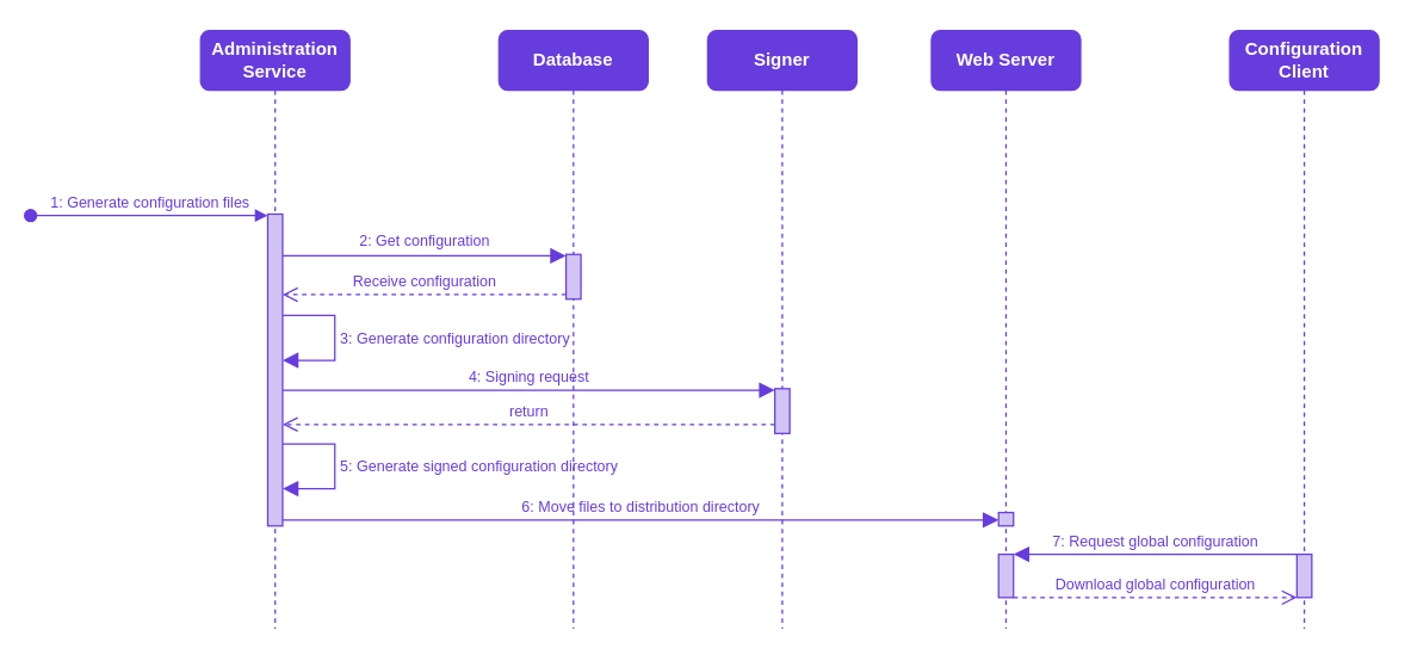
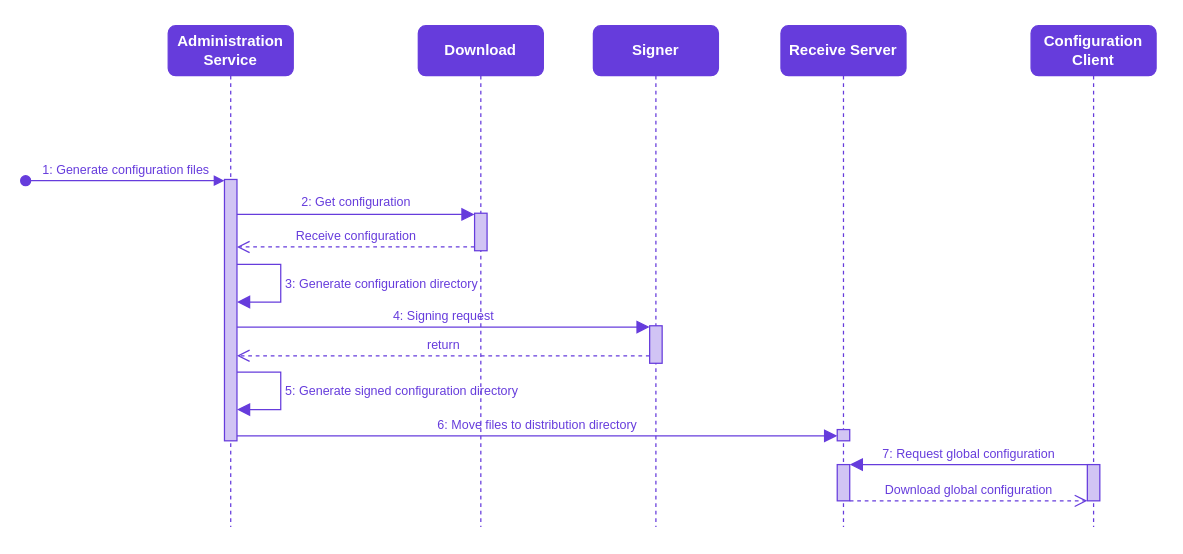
  <mxCell id="0" />
  <mxCell id="1" parent="0" />
  <mxCell id="2" value="Administration Service" style="shape=umlLifeline;perimeter=lifelinePerimeter;whiteSpace=wrap;html=1;container=1;dropTarget=0;collapsible=0;recursiveResize=0;outlineConnect=0;portConstraint=eastwest;newEdgeStyle={&quot;edgeStyle&quot;:&quot;elbowEdgeStyle&quot;,&quot;elbow&quot;:&quot;vertical&quot;,&quot;curved&quot;:0,&quot;rounded&quot;:0};fontSize=12;fillColor=#663CDC;strokeColor=#663CDC;gradientColor=none;perimeterSpacing=0;glass=0;rounded=1;fontColor=#FFFFFF;fontStyle=1" vertex="1" parent="1"><mxGeometry x="134" y="20" width="100" height="401" as="geometry" /></mxCell>
  <mxCell id="3" value="" style="html=1;points=[];perimeter=orthogonalPerimeter;outlineConnect=0;targetShapes=umlLifeline;portConstraint=eastwest;newEdgeStyle={&quot;edgeStyle&quot;:&quot;elbowEdgeStyle&quot;,&quot;elbow&quot;:&quot;vertical&quot;,&quot;curved&quot;:0,&quot;rounded&quot;:0};fontSize=16;fillColor=#D1C4F4;strokeColor=#663CDC;" vertex="1" parent="2"><mxGeometry x="45" y="123" width="10" height="209" as="geometry" /></mxCell>
  <mxCell id="4" value="3: Generate configuration directory" style="html=1;align=left;spacingLeft=2;endArrow=block;rounded=0;edgeStyle=orthogonalEdgeStyle;curved=0;rounded=0;labelBackgroundColor=none;strokeColor=#663CDC;fontFamily=Helvetica;fontSize=10;fontColor=#663CDC;endSize=8;shape=connector;elbow=vertical;" edge="1" target="3" parent="2" source="3"><mxGeometry x="-0.005" relative="1" as="geometry"><mxPoint x="60" y="191" as="sourcePoint" /><Array as="points"><mxPoint x="90" y="191" /><mxPoint x="90" y="221" /></Array><mxPoint x="65" y="221" as="targetPoint" /><mxPoint as="offset" /></mxGeometry></mxCell>
  <mxCell id="5" value="5: Generate signed configuration directory" style="html=1;align=left;spacingLeft=2;endArrow=block;rounded=0;edgeStyle=orthogonalEdgeStyle;curved=0;rounded=0;labelBackgroundColor=none;strokeColor=#663CDC;fontFamily=Helvetica;fontSize=10;fontColor=#663CDC;endSize=8;shape=connector;elbow=vertical;" edge="1" parent="2" source="3" target="3"><mxGeometry x="-0.005" relative="1" as="geometry"><mxPoint x="64" y="277" as="sourcePoint" /><Array as="points"><mxPoint x="90" y="277" /><mxPoint x="90" y="307" /></Array><mxPoint x="64" y="307" as="targetPoint" /><mxPoint as="offset" /></mxGeometry></mxCell>
- <mxCell id="6" value="Database" style="shape=umlLifeline;perimeter=lifelinePerimeter;whiteSpace=wrap;html=1;container=1;dropTarget=0;collapsible=0;recursiveResize=0;outlineConnect=0;portConstraint=eastwest;newEdgeStyle={&quot;edgeStyle&quot;:&quot;elbowEdgeStyle&quot;,&quot;elbow&quot;:&quot;vertical&quot;,&quot;curved&quot;:0,&quot;rounded&quot;:0};fontSize=12;fillColor=#663CDC;strokeColor=#663CDC;gradientColor=none;perimeterSpacing=0;glass=0;rounded=1;fontColor=#FFFFFF;fontStyle=1" vertex="1" parent="1"><mxGeometry x="334" y="20" width="100" height="401" as="geometry" /></mxCell>
+ <mxCell id="6" value="Download" style="shape=umlLifeline;perimeter=lifelinePerimeter;whiteSpace=wrap;html=1;container=1;dropTarget=0;collapsible=0;recursiveResize=0;outlineConnect=0;portConstraint=eastwest;newEdgeStyle={&quot;edgeStyle&quot;:&quot;elbowEdgeStyle&quot;,&quot;elbow&quot;:&quot;vertical&quot;,&quot;curved&quot;:0,&quot;rounded&quot;:0};fontSize=12;fillColor=#663CDC;strokeColor=#663CDC;gradientColor=none;perimeterSpacing=0;glass=0;rounded=1;fontColor=#FFFFFF;fontStyle=1" vertex="1" parent="1"><mxGeometry x="334" y="20" width="100" height="401" as="geometry" /></mxCell>
  <mxCell id="7" value="" style="html=1;points=[];perimeter=orthogonalPerimeter;outlineConnect=0;targetShapes=umlLifeline;portConstraint=eastwest;newEdgeStyle={&quot;edgeStyle&quot;:&quot;elbowEdgeStyle&quot;,&quot;elbow&quot;:&quot;vertical&quot;,&quot;curved&quot;:0,&quot;rounded&quot;:0};fontSize=16;fillColor=#D1C4F4;strokeColor=#663CDC;" vertex="1" parent="6"><mxGeometry x="45" y="150" width="10" height="30" as="geometry" /></mxCell>
- <mxCell id="8" value="Web Server" style="shape=umlLifeline;perimeter=lifelinePerimeter;whiteSpace=wrap;html=1;container=1;dropTarget=0;collapsible=0;recursiveResize=0;outlineConnect=0;portConstraint=eastwest;newEdgeStyle={&quot;edgeStyle&quot;:&quot;elbowEdgeStyle&quot;,&quot;elbow&quot;:&quot;vertical&quot;,&quot;curved&quot;:0,&quot;rounded&quot;:0};fontSize=12;fillColor=#663CDC;strokeColor=#663CDC;gradientColor=none;perimeterSpacing=0;glass=0;rounded=1;fontColor=#FFFFFF;fontStyle=1" vertex="1" parent="1"><mxGeometry x="624" y="20" width="100" height="401" as="geometry" /></mxCell>
+ <mxCell id="8" value="Receive Server" style="shape=umlLifeline;perimeter=lifelinePerimeter;whiteSpace=wrap;html=1;container=1;dropTarget=0;collapsible=0;recursiveResize=0;outlineConnect=0;portConstraint=eastwest;newEdgeStyle={&quot;edgeStyle&quot;:&quot;elbowEdgeStyle&quot;,&quot;elbow&quot;:&quot;vertical&quot;,&quot;curved&quot;:0,&quot;rounded&quot;:0};fontSize=12;fillColor=#663CDC;strokeColor=#663CDC;gradientColor=none;perimeterSpacing=0;glass=0;rounded=1;fontColor=#FFFFFF;fontStyle=1" vertex="1" parent="1"><mxGeometry x="624" y="20" width="100" height="401" as="geometry" /></mxCell>
  <mxCell id="9" value="" style="html=1;points=[];perimeter=orthogonalPerimeter;outlineConnect=0;targetShapes=umlLifeline;portConstraint=eastwest;newEdgeStyle={&quot;edgeStyle&quot;:&quot;elbowEdgeStyle&quot;,&quot;elbow&quot;:&quot;vertical&quot;,&quot;curved&quot;:0,&quot;rounded&quot;:0};strokeColor=#663CDC;fontFamily=Helvetica;fontSize=10;fontColor=#663CDC;fillColor=#D1C4F4;" vertex="1" parent="8"><mxGeometry x="45" y="323" width="10" height="9" as="geometry" /></mxCell>
  <mxCell id="10" value="" style="html=1;points=[];perimeter=orthogonalPerimeter;outlineConnect=0;targetShapes=umlLifeline;portConstraint=eastwest;newEdgeStyle={&quot;edgeStyle&quot;:&quot;elbowEdgeStyle&quot;,&quot;elbow&quot;:&quot;vertical&quot;,&quot;curved&quot;:0,&quot;rounded&quot;:0};strokeColor=#663CDC;fontFamily=Helvetica;fontSize=10;fontColor=#663CDC;fillColor=#D1C4F4;" vertex="1" parent="8"><mxGeometry x="45" y="351" width="10" height="29" as="geometry" /></mxCell>
  <mxCell id="11" value="Signer" style="shape=umlLifeline;perimeter=lifelinePerimeter;whiteSpace=wrap;html=1;container=1;dropTarget=0;collapsible=0;recursiveResize=0;outlineConnect=0;portConstraint=eastwest;newEdgeStyle={&quot;edgeStyle&quot;:&quot;elbowEdgeStyle&quot;,&quot;elbow&quot;:&quot;vertical&quot;,&quot;curved&quot;:0,&quot;rounded&quot;:0};fontSize=12;fillColor=#663CDC;strokeColor=#663CDC;gradientColor=none;perimeterSpacing=0;glass=0;rounded=1;fontColor=#FFFFFF;fontStyle=1" vertex="1" parent="1"><mxGeometry x="474" y="20" width="100" height="401" as="geometry" /></mxCell>
  <mxCell id="12" value="" style="html=1;points=[];perimeter=orthogonalPerimeter;outlineConnect=0;targetShapes=umlLifeline;portConstraint=eastwest;newEdgeStyle={&quot;edgeStyle&quot;:&quot;elbowEdgeStyle&quot;,&quot;elbow&quot;:&quot;vertical&quot;,&quot;curved&quot;:0,&quot;rounded&quot;:0};strokeColor=#663CDC;fontFamily=Helvetica;fontSize=10;fontColor=#663CDC;fillColor=#D1C4F4;" vertex="1" parent="11"><mxGeometry x="45" y="240" width="10" height="30" as="geometry" /></mxCell>
  <mxCell id="13" value="Configuration Client" style="shape=umlLifeline;perimeter=lifelinePerimeter;whiteSpace=wrap;html=1;container=1;dropTarget=0;collapsible=0;recursiveResize=0;outlineConnect=0;portConstraint=eastwest;newEdgeStyle={&quot;edgeStyle&quot;:&quot;elbowEdgeStyle&quot;,&quot;elbow&quot;:&quot;vertical&quot;,&quot;curved&quot;:0,&quot;rounded&quot;:0};fontSize=12;fillColor=#663CDC;strokeColor=#663CDC;gradientColor=none;perimeterSpacing=0;glass=0;rounded=1;fontColor=#FFFFFF;fontStyle=1" vertex="1" parent="1"><mxGeometry x="824" y="20" width="100" height="401" as="geometry" /></mxCell>
  <mxCell id="14" value="" style="html=1;points=[];perimeter=orthogonalPerimeter;outlineConnect=0;targetShapes=umlLifeline;portConstraint=eastwest;newEdgeStyle={&quot;edgeStyle&quot;:&quot;elbowEdgeStyle&quot;,&quot;elbow&quot;:&quot;vertical&quot;,&quot;curved&quot;:0,&quot;rounded&quot;:0};strokeColor=#663CDC;fontFamily=Helvetica;fontSize=10;fontColor=#663CDC;fillColor=#D1C4F4;" vertex="1" parent="13"><mxGeometry x="45" y="351" width="10" height="29" as="geometry" /></mxCell>
  <mxCell id="15" value="&lt;span style=&quot;font-size: 10px;&quot;&gt;&lt;font color=&quot;#663cdc&quot;&gt;2: Get configuration&lt;/font&gt;&lt;/span&gt;" style="html=1;verticalAlign=bottom;endArrow=block;edgeStyle=elbowEdgeStyle;elbow=vertical;curved=0;rounded=0;labelBackgroundColor=none;strokeColor=#663CDC;fontFamily=Helvetica;fontSize=16;fontColor=default;startSize=8;endSize=8;shape=connector;" edge="1" parent="1" source="3" target="7"><mxGeometry width="80" relative="1" as="geometry"><mxPoint x="204" y="171" as="sourcePoint" /><mxPoint y="171" as="targetPoint" x="274" /><Array as="points"><mxPoint x="324" y="171" /></Array></mxGeometry></mxCell>
  <mxCell id="16" value="Receive configuration" style="html=1;verticalAlign=bottom;endArrow=open;dashed=1;endSize=8;edgeStyle=elbowEdgeStyle;elbow=vertical;curved=0;rounded=0;labelBackgroundColor=none;strokeColor=#663CDC;fontFamily=Helvetica;fontSize=10;fontColor=#663CDC;shape=connector;" edge="1" parent="1" source="7" target="3"><mxGeometry relative="1" as="geometry"><mxPoint x="484" y="201" as="sourcePoint" /><mxPoint x="404" y="201" as="targetPoint" /><Array as="points"><mxPoint x="335" y="197" /><mxPoint x="324" y="191" /></Array></mxGeometry></mxCell>
  <mxCell id="17" value="4: Signing request" style="html=1;verticalAlign=bottom;endArrow=block;edgeStyle=elbowEdgeStyle;elbow=vertical;curved=0;rounded=0;labelBackgroundColor=none;strokeColor=#663CDC;fontFamily=Helvetica;fontSize=10;fontColor=#663CDC;endSize=8;shape=connector;" edge="1" parent="1" source="3" target="12"><mxGeometry width="80" relative="1" as="geometry"><mxPoint x="204" y="261" as="sourcePoint" /><mxPoint x="514" y="261" as="targetPoint" /><Array as="points"><mxPoint x="444" y="261" /></Array></mxGeometry></mxCell>
  <mxCell id="18" value="return" style="html=1;verticalAlign=bottom;endArrow=open;dashed=1;endSize=8;edgeStyle=elbowEdgeStyle;elbow=vertical;curved=0;rounded=0;labelBackgroundColor=none;strokeColor=#663CDC;fontFamily=Helvetica;fontSize=10;fontColor=#663CDC;shape=connector;" edge="1" parent="1" target="3"><mxGeometry relative="1" as="geometry"><mxPoint x="519" y="284.048" as="sourcePoint" /><mxPoint x="198" y="284.048" as="targetPoint" /></mxGeometry></mxCell>
  <mxCell id="19" value="6: Move files to distribution directory" style="html=1;verticalAlign=bottom;endArrow=block;edgeStyle=elbowEdgeStyle;elbow=vertical;curved=0;rounded=0;labelBackgroundColor=none;strokeColor=#663CDC;fontFamily=Helvetica;fontSize=10;fontColor=#663CDC;endSize=8;shape=connector;" edge="1" parent="1" source="3" target="9"><mxGeometry width="80" relative="1" as="geometry"><mxPoint x="198" y="343.524" as="sourcePoint" /><mxPoint x="644" y="344" as="targetPoint" /></mxGeometry></mxCell>
  <mxCell id="20" value="7: Request global configuration" style="html=1;verticalAlign=bottom;endArrow=block;edgeStyle=elbowEdgeStyle;elbow=horizontal;curved=0;rounded=0;labelBackgroundColor=none;strokeColor=#663CDC;fontFamily=Helvetica;fontSize=10;fontColor=#663CDC;endSize=8;shape=connector;" edge="1" parent="1" source="14" target="10"><mxGeometry width="80" relative="1" as="geometry"><mxPoint x="834" y="372" as="sourcePoint" /><mxPoint x="674" y="371" as="targetPoint" /><Array as="points"><mxPoint x="834" y="371" /></Array></mxGeometry></mxCell>
  <mxCell id="21" value="Download global configuration" style="html=1;verticalAlign=bottom;endArrow=open;dashed=1;endSize=8;edgeStyle=elbowEdgeStyle;elbow=vertical;curved=0;rounded=0;labelBackgroundColor=none;strokeColor=#663CDC;fontFamily=Helvetica;fontSize=10;fontColor=#663CDC;shape=connector;" edge="1" parent="1" source="10"><mxGeometry relative="1" as="geometry"><mxPoint x="669" y="400" as="sourcePoint" /><mxPoint x="869" y="400" as="targetPoint" /><Array as="points"><mxPoint x="704" y="400" /></Array></mxGeometry></mxCell>
  <mxCell id="22" value="1: Generate configuration files" style="html=1;verticalAlign=bottom;startArrow=oval;startFill=1;endArrow=block;startSize=8;edgeStyle=elbowEdgeStyle;elbow=vertical;curved=0;rounded=0;labelBackgroundColor=none;strokeColor=#663CDC;fontFamily=Helvetica;fontSize=10;fontColor=#663CDC;shape=connector;" edge="1" parent="1" target="3"><mxGeometry width="60" relative="1" as="geometry"><mxPoint x="20" y="144" as="sourcePoint" /><mxPoint x="175" y="144" as="targetPoint" /></mxGeometry></mxCell>
